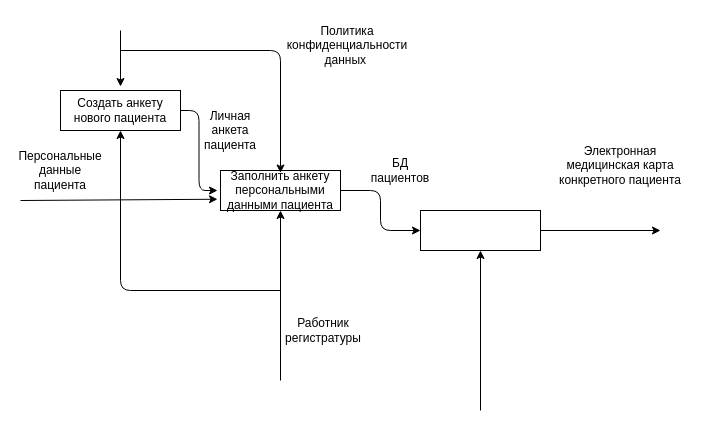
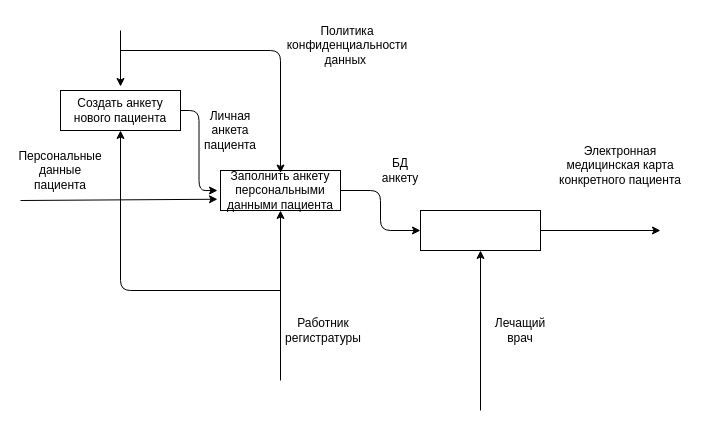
  <mxCell id="0" />
  <mxCell id="1" parent="0" />
  <mxCell id="2" value="" style="rounded=0;whiteSpace=wrap;html=1;" vertex="1" parent="1"><mxGeometry x="60" y="90" width="120" height="40" as="geometry" /></mxCell>
  <mxCell id="3" value="Создать анкету нового пациента" style="text;html=1;strokeColor=none;fillColor=none;align=center;verticalAlign=middle;whiteSpace=wrap;rounded=0;" vertex="1" parent="1"><mxGeometry x="65" y="100" width="110" height="20" as="geometry" /></mxCell>
  <mxCell id="4" value="" style="rounded=0;whiteSpace=wrap;html=1;" vertex="1" parent="1"><mxGeometry x="220" y="170" width="120" height="40" as="geometry" /></mxCell>
  <mxCell id="5" value="Заполнить анкету персональными данными пациента" style="text;html=1;strokeColor=none;fillColor=none;align=center;verticalAlign=middle;whiteSpace=wrap;rounded=0;" vertex="1" parent="1"><mxGeometry x="217" y="172.5" width="126" height="35" as="geometry" /></mxCell>
  <mxCell id="6" value="" style="rounded=0;whiteSpace=wrap;html=1;" vertex="1" parent="1"><mxGeometry x="420" y="210" width="120" height="40" as="geometry" /></mxCell>
  <mxCell id="7" value="" style="endArrow=classic;html=1;entryX=0.5;entryY=1;entryDx=0;entryDy=0;" edge="1" parent="1" target="4"><mxGeometry width="50" height="50" relative="1" as="geometry"><mxPoint x="280" y="380" as="sourcePoint" /><mxPoint x="280" y="240" as="targetPoint" /></mxGeometry></mxCell>
  <mxCell id="8" value="" style="endArrow=classic;html=1;entryX=0.5;entryY=1;entryDx=0;entryDy=0;" edge="1" parent="1" target="2"><mxGeometry width="50" height="50" relative="1" as="geometry"><mxPoint x="280" y="290" as="sourcePoint" /><mxPoint x="370" y="160" as="targetPoint" /><Array as="points"><mxPoint x="120" y="290" /></Array></mxGeometry></mxCell>
  <mxCell id="9" value="" style="endArrow=classic;html=1;" edge="1" parent="1"><mxGeometry width="50" height="50" relative="1" as="geometry"><mxPoint x="120" y="30" as="sourcePoint" /><mxPoint x="120" y="86" as="targetPoint" /></mxGeometry></mxCell>
  <mxCell id="10" value="" style="endArrow=classic;html=1;entryX=0.5;entryY=0;entryDx=0;entryDy=0;" edge="1" parent="1" target="5"><mxGeometry width="50" height="50" relative="1" as="geometry"><mxPoint x="120" y="50" as="sourcePoint" /><mxPoint x="370" y="160" as="targetPoint" /><Array as="points"><mxPoint x="280" y="50" /></Array></mxGeometry></mxCell>
  <mxCell id="11" value="" style="endArrow=classic;html=1;exitX=1;exitY=0.5;exitDx=0;exitDy=0;entryX=0;entryY=0.5;entryDx=0;entryDy=0;edgeStyle=orthogonalEdgeStyle;" edge="1" parent="1" source="2" target="5"><mxGeometry width="50" height="50" relative="1" as="geometry"><mxPoint x="320" y="210" as="sourcePoint" /><mxPoint x="370" y="160" as="targetPoint" /></mxGeometry></mxCell>
  <mxCell id="12" value="" style="endArrow=classic;html=1;entryX=0;entryY=0.75;entryDx=0;entryDy=0;" edge="1" parent="1" target="5"><mxGeometry width="50" height="50" relative="1" as="geometry"><mxPoint x="20" y="200" as="sourcePoint" /><mxPoint x="370" y="160" as="targetPoint" /></mxGeometry></mxCell>
  <mxCell id="13" value="" style="endArrow=classic;html=1;entryX=0;entryY=0.5;entryDx=0;entryDy=0;edgeStyle=elbowEdgeStyle;" edge="1" parent="1" target="6"><mxGeometry width="50" height="50" relative="1" as="geometry"><mxPoint x="340" y="190" as="sourcePoint" /><mxPoint x="370" y="160" as="targetPoint" /></mxGeometry></mxCell>
  <mxCell id="14" value="" style="endArrow=classic;html=1;entryX=0.5;entryY=1;entryDx=0;entryDy=0;" edge="1" parent="1" target="6"><mxGeometry width="50" height="50" relative="1" as="geometry"><mxPoint x="480" y="410" as="sourcePoint" /><mxPoint x="370" y="160" as="targetPoint" /></mxGeometry></mxCell>
  <mxCell id="15" value="" style="endArrow=classic;html=1;exitX=1;exitY=0.5;exitDx=0;exitDy=0;" edge="1" parent="1" source="6"><mxGeometry width="50" height="50" relative="1" as="geometry"><mxPoint x="320" y="210" as="sourcePoint" /><mxPoint x="660" y="230" as="targetPoint" /></mxGeometry></mxCell>
  <mxCell id="16" value="Политика конфиденциальности данных&amp;nbsp;" style="text;html=1;strokeColor=none;fillColor=none;align=center;verticalAlign=middle;whiteSpace=wrap;rounded=0;" vertex="1" parent="1"><mxGeometry x="267" y="20" width="160" height="50" as="geometry" /></mxCell>
  <mxCell id="17" value="Личная анкета пациента" style="text;html=1;strokeColor=none;fillColor=none;align=center;verticalAlign=middle;whiteSpace=wrap;rounded=0;" vertex="1" parent="1"><mxGeometry x="210" y="120" width="40" height="20" as="geometry" /></mxCell>
  <mxCell id="18" style="edgeStyle=elbowEdgeStyle;rounded=0;orthogonalLoop=1;jettySize=auto;html=1;exitX=1;exitY=0.5;exitDx=0;exitDy=0;" edge="1" parent="1" source="17" target="17"><mxGeometry relative="1" as="geometry" /></mxCell>
  <mxCell id="19" value="Персональные данные пациента" style="text;html=1;strokeColor=none;fillColor=none;align=center;verticalAlign=middle;whiteSpace=wrap;rounded=0;" vertex="1" parent="1"><mxGeometry x="40" y="160" width="40" height="20" as="geometry" /></mxCell>
  <mxCell id="20" value="Работник регистратуры" style="text;html=1;strokeColor=none;fillColor=none;align=center;verticalAlign=middle;whiteSpace=wrap;rounded=0;" vertex="1" parent="1"><mxGeometry x="303" y="320" width="40" height="20" as="geometry" /></mxCell>
- <mxCell id="22" value="БД пациентов" style="text;html=1;strokeColor=none;fillColor=none;align=center;verticalAlign=middle;whiteSpace=wrap;rounded=0;" vertex="1" parent="1"><mxGeometry x="380" y="160" width="40" height="20" as="geometry" /></mxCell>
+ <mxCell id="21" value="Лечащий врач" style="text;html=1;strokeColor=none;fillColor=none;align=center;verticalAlign=middle;whiteSpace=wrap;rounded=0;" vertex="1" parent="1"><mxGeometry x="500" y="320" width="40" height="20" as="geometry" /></mxCell>
+ <mxCell id="22" value="БД анкету" style="text;html=1;strokeColor=none;fillColor=none;align=center;verticalAlign=middle;whiteSpace=wrap;rounded=0;" vertex="1" parent="1"><mxGeometry x="380" y="160" width="40" height="20" as="geometry" /></mxCell>
  <mxCell id="23" value="Электронная медицинская карта конкретного пациента" style="text;html=1;strokeColor=none;fillColor=none;align=center;verticalAlign=middle;whiteSpace=wrap;rounded=0;" vertex="1" parent="1"><mxGeometry x="550" y="155" width="140" height="20" as="geometry" /></mxCell>
